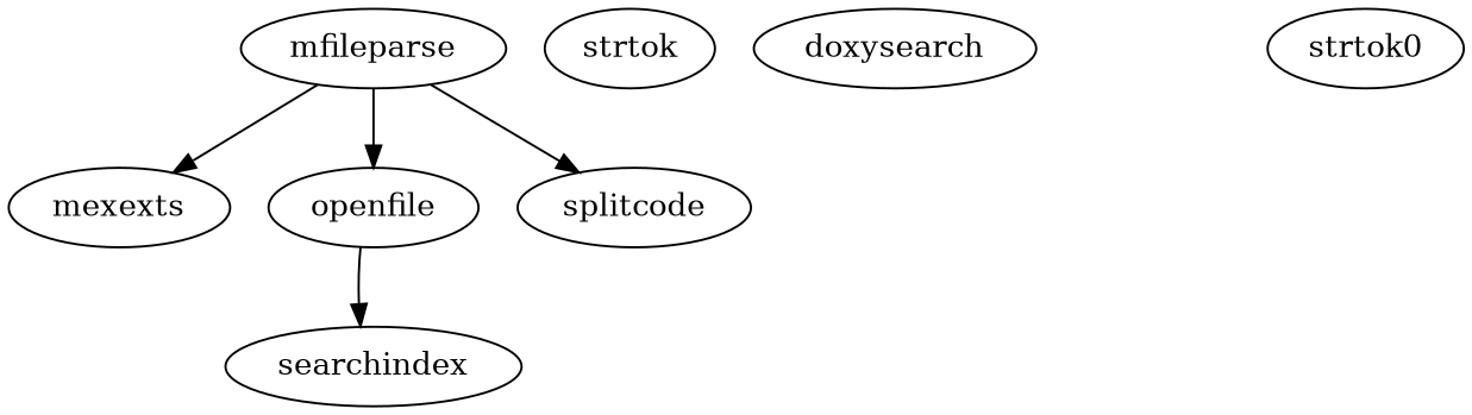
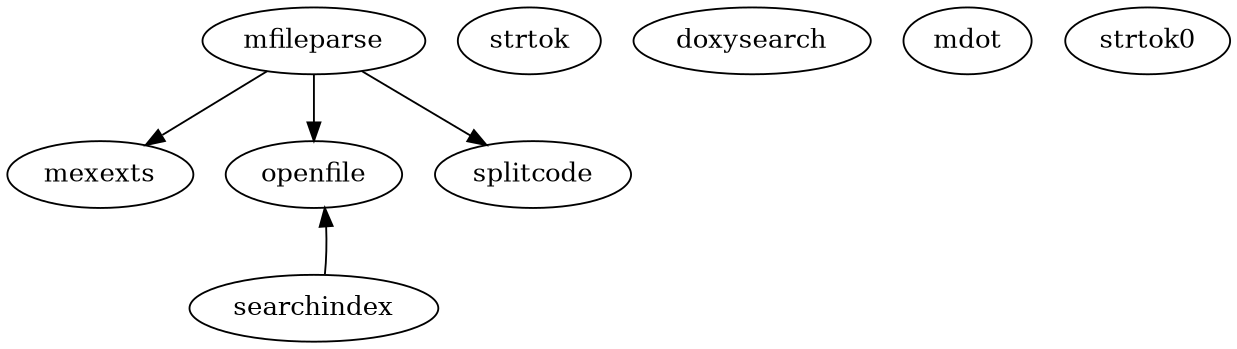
  digraph {
    mfileparse
    mexexts
    openfile
    splitcode
    searchindex
    n6 [label=strtok]
    doxysearch
+   mdot
    n9 [label=strtok0]
    mfileparse -> mexexts
    mfileparse -> openfile
    mfileparse -> splitcode
-   openfile -> searchindex
+   searchindex -> openfile
  }
